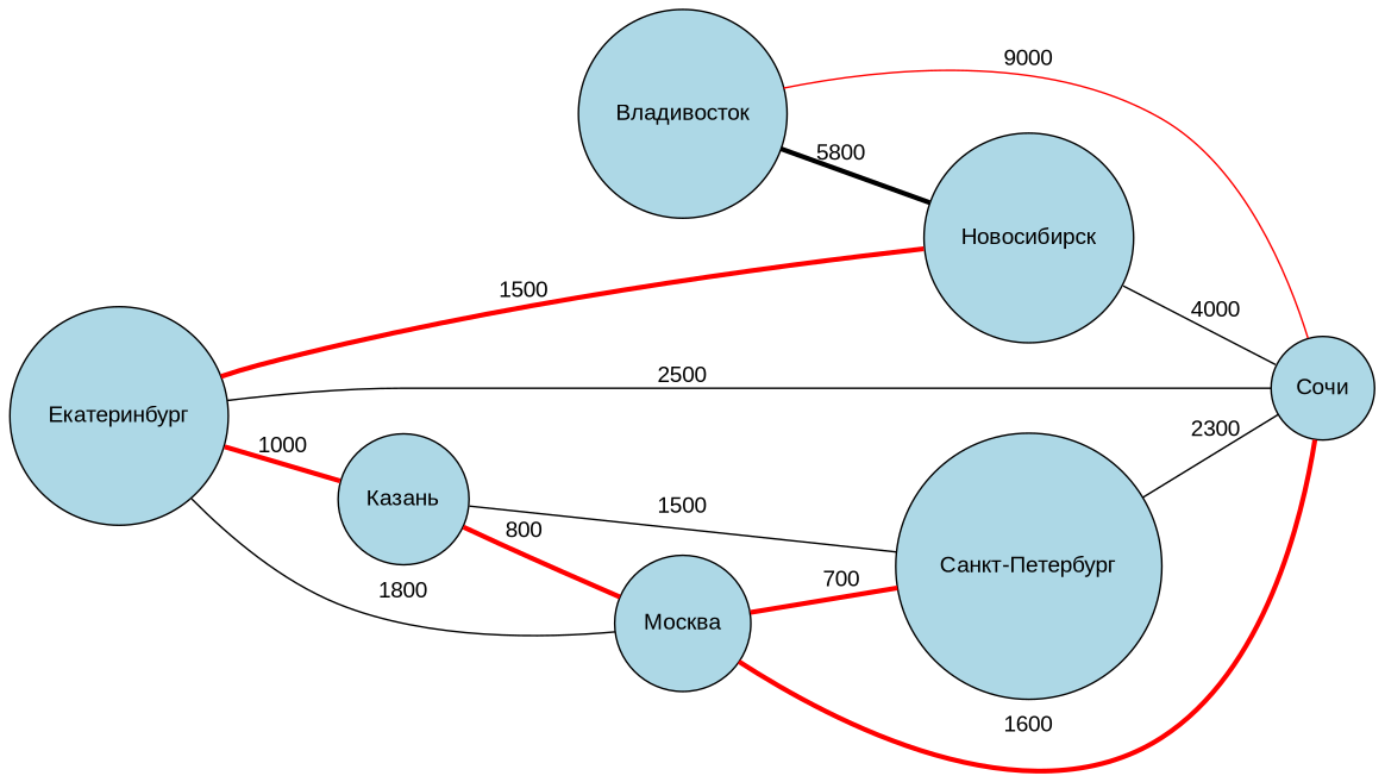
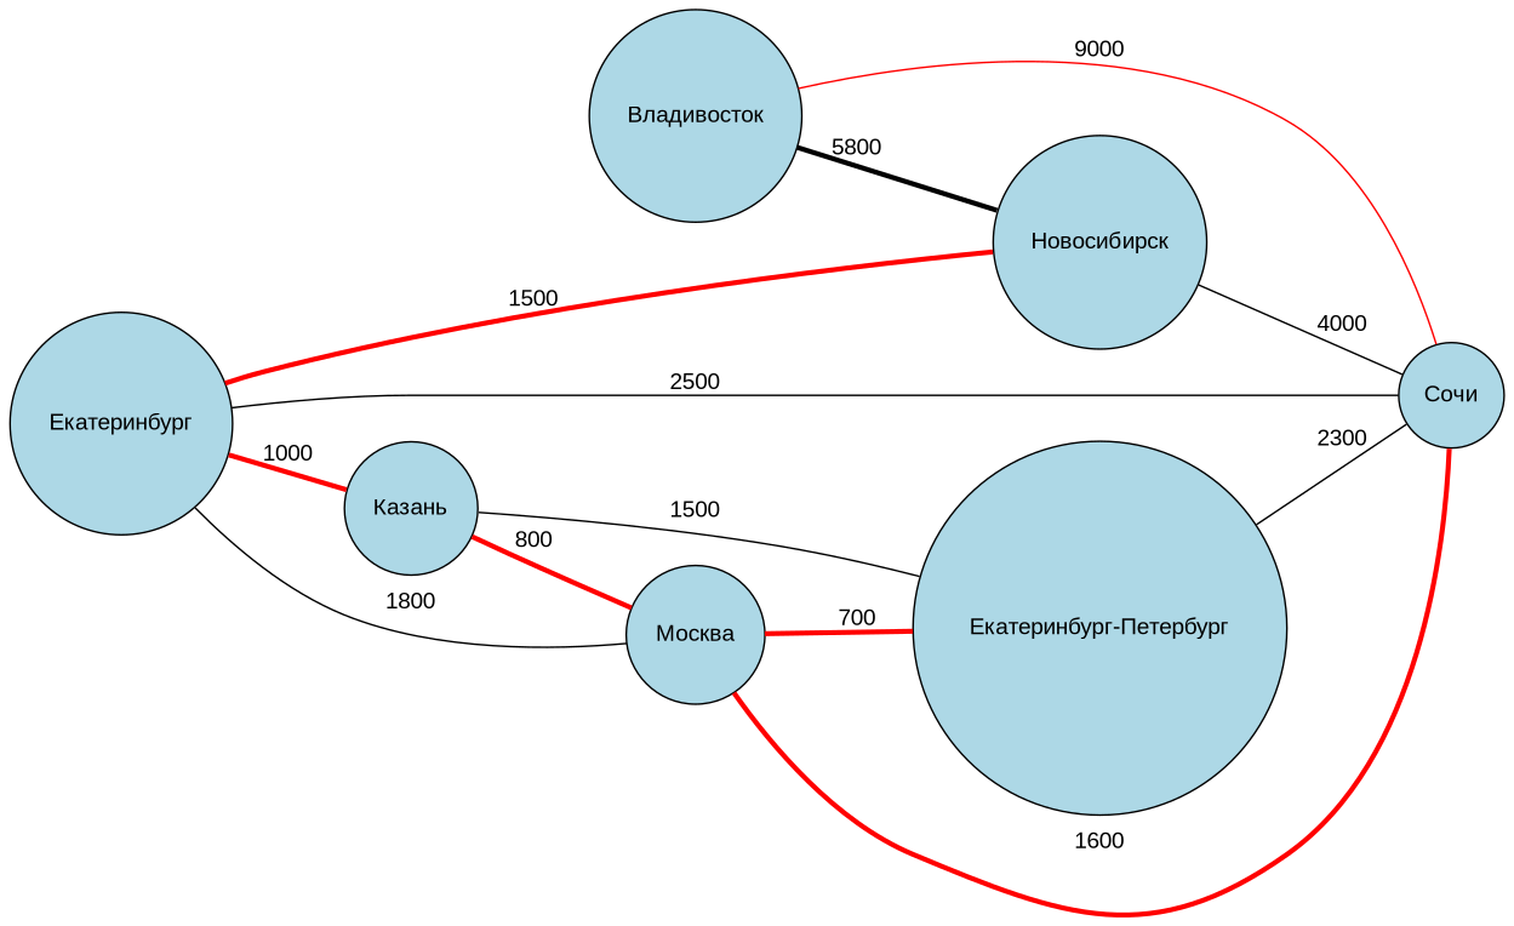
  graph {
    fontname=Arial
    rankdir=LR
    node [fillcolor=lightblue fontname=Arial shape=circle style=filled]
    edge [color=red fontname=Arial]
    "Владивосток"
    "Новосибирск"
    "Сочи"
    "Екатеринбург"
    "Казань"
    "Москва"
-   "Санкт-Петербург"
+   "Санкт-Петербург" [label="Екатеринбург-Петербург"]
    "Владивосток" -- "Новосибирск" [color=black label=5800 penwidth=3.0]
    "Владивосток" -- "Сочи" [label=9000]
    "Новосибирск" -- "Сочи" [label=4000 color=""]
    "Екатеринбург" -- "Новосибирск" [label=1500 penwidth=3.0]
    "Екатеринбург" -- "Сочи" [label=2500 color=""]
    "Екатеринбург" -- "Казань" [label=1000 penwidth=3.0]
    "Екатеринбург" -- "Москва" [label=1800 color=""]
    "Казань" -- "Москва" [label=800 penwidth=3.0]
    "Казань" -- "Санкт-Петербург" [label=1500 color=""]
    "Москва" -- "Сочи" [label=1600 penwidth=3.0]
    "Москва" -- "Санкт-Петербург" [label=700 penwidth=3.0]
    "Санкт-Петербург" -- "Сочи" [label=2300 color=""]
  }
